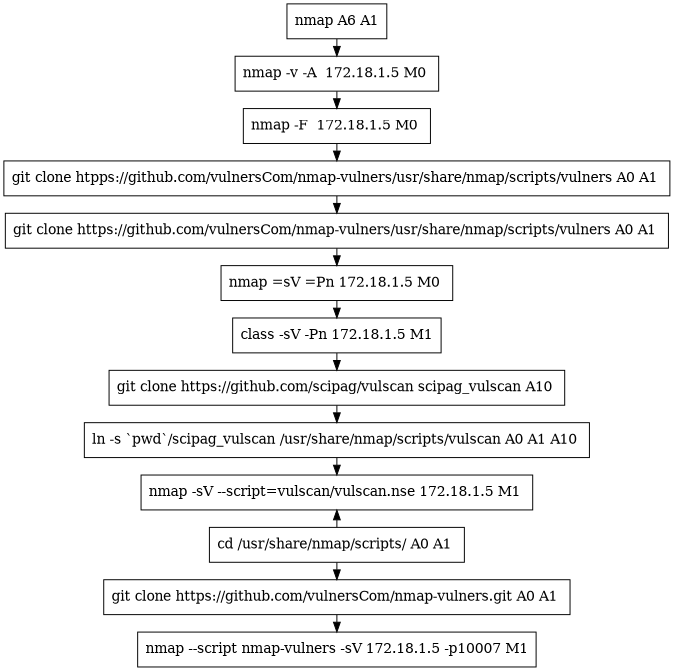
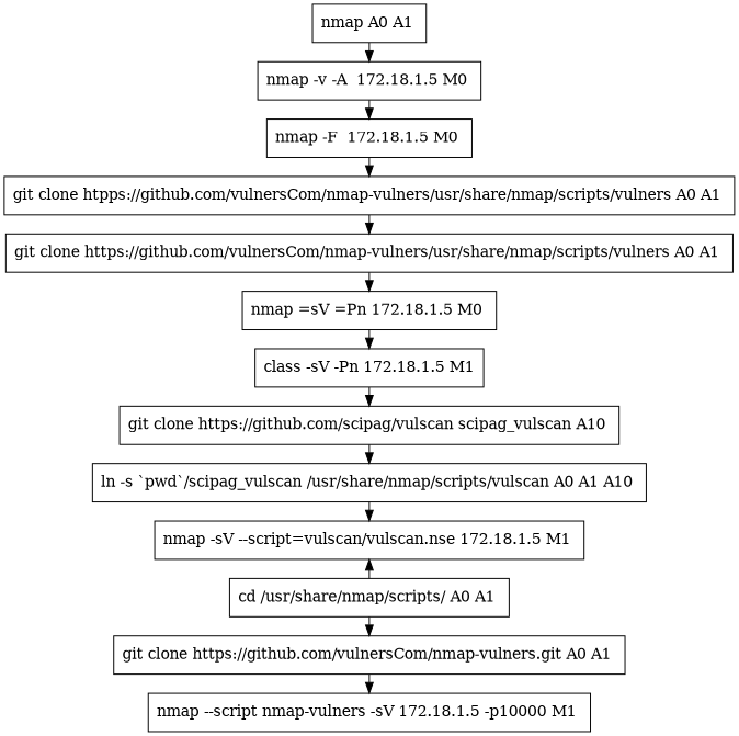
  digraph {
    rankdir=LR
    node [shape=box]
    edge [constraint=false]
-   n1 [label="nmap A6 A1"]
+   n1 [label="nmap A0 A1 "]
    n2 [label="nmap -v -A  172.18.1.5 M0 "]
    n3 [label="nmap -F  172.18.1.5 M0 "]
    n4 [label="git clone htpps://github.com/vulnersCom/nmap-vulners/usr/share/nmap/scripts/vulners A0 A1 "]
    n5 [label="git clone https://github.com/vulnersCom/nmap-vulners/usr/share/nmap/scripts/vulners A0 A1 "]
    n6 [label="nmap =sV =Pn 172.18.1.5 M0 "]
    n7 [label="class -sV -Pn 172.18.1.5 M1"]
    n8 [label="git clone https://github.com/scipag/vulscan scipag_vulscan A10 "]
    n9 [label="ln -s `pwd`/scipag_vulscan /usr/share/nmap/scripts/vulscan A0 A1 A10 "]
    n10 [label="nmap -sV --script=vulscan/vulscan.nse 172.18.1.5 M1 "]
    n11 [label="cd /usr/share/nmap/scripts/ A0 A1 "]
    n12 [label="git clone https://github.com/vulnersCom/nmap-vulners.git A0 A1 "]
-   n13 [label="nmap --script nmap-vulners -sV 172.18.1.5 -p10007 M1"]
+   n13 [label="nmap --script nmap-vulners -sV 172.18.1.5 -p10000 M1 "]
    n1 -> n2
    n2 -> n3
    n3 -> n4
    n4 -> n5
    n5 -> n6
    n6 -> n7
    n7 -> n8
    n8 -> n9
    n9 -> n10
    n11 -> n10
    n11 -> n12
    n12 -> n13
  }
